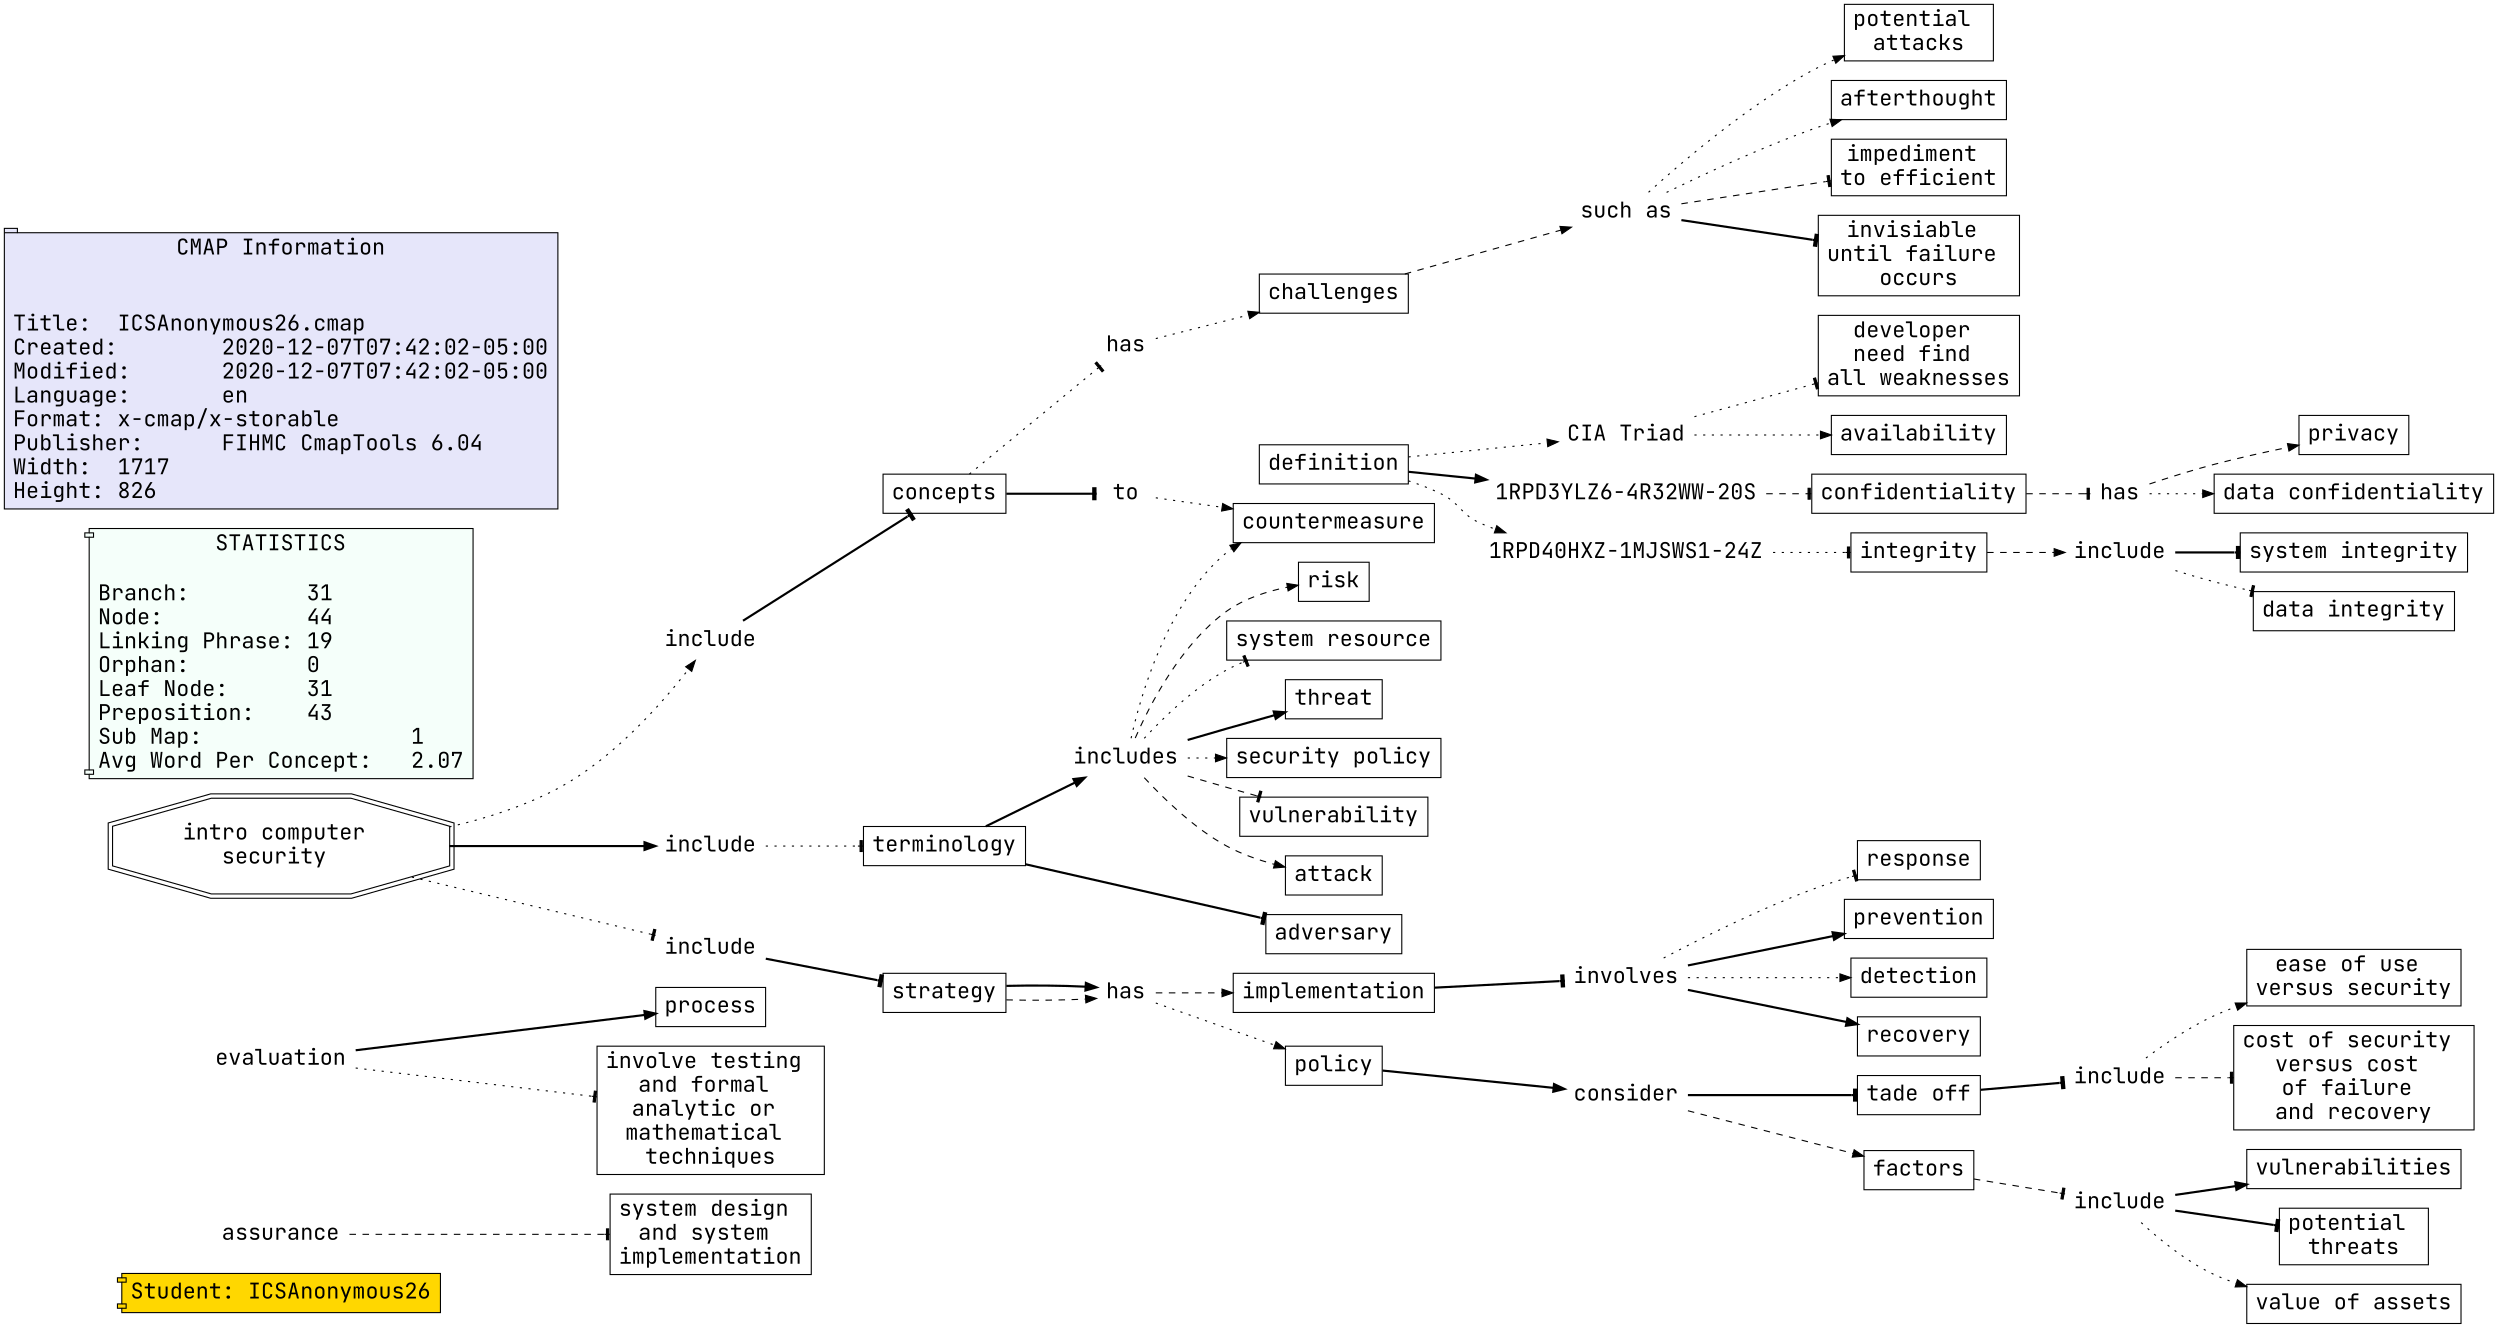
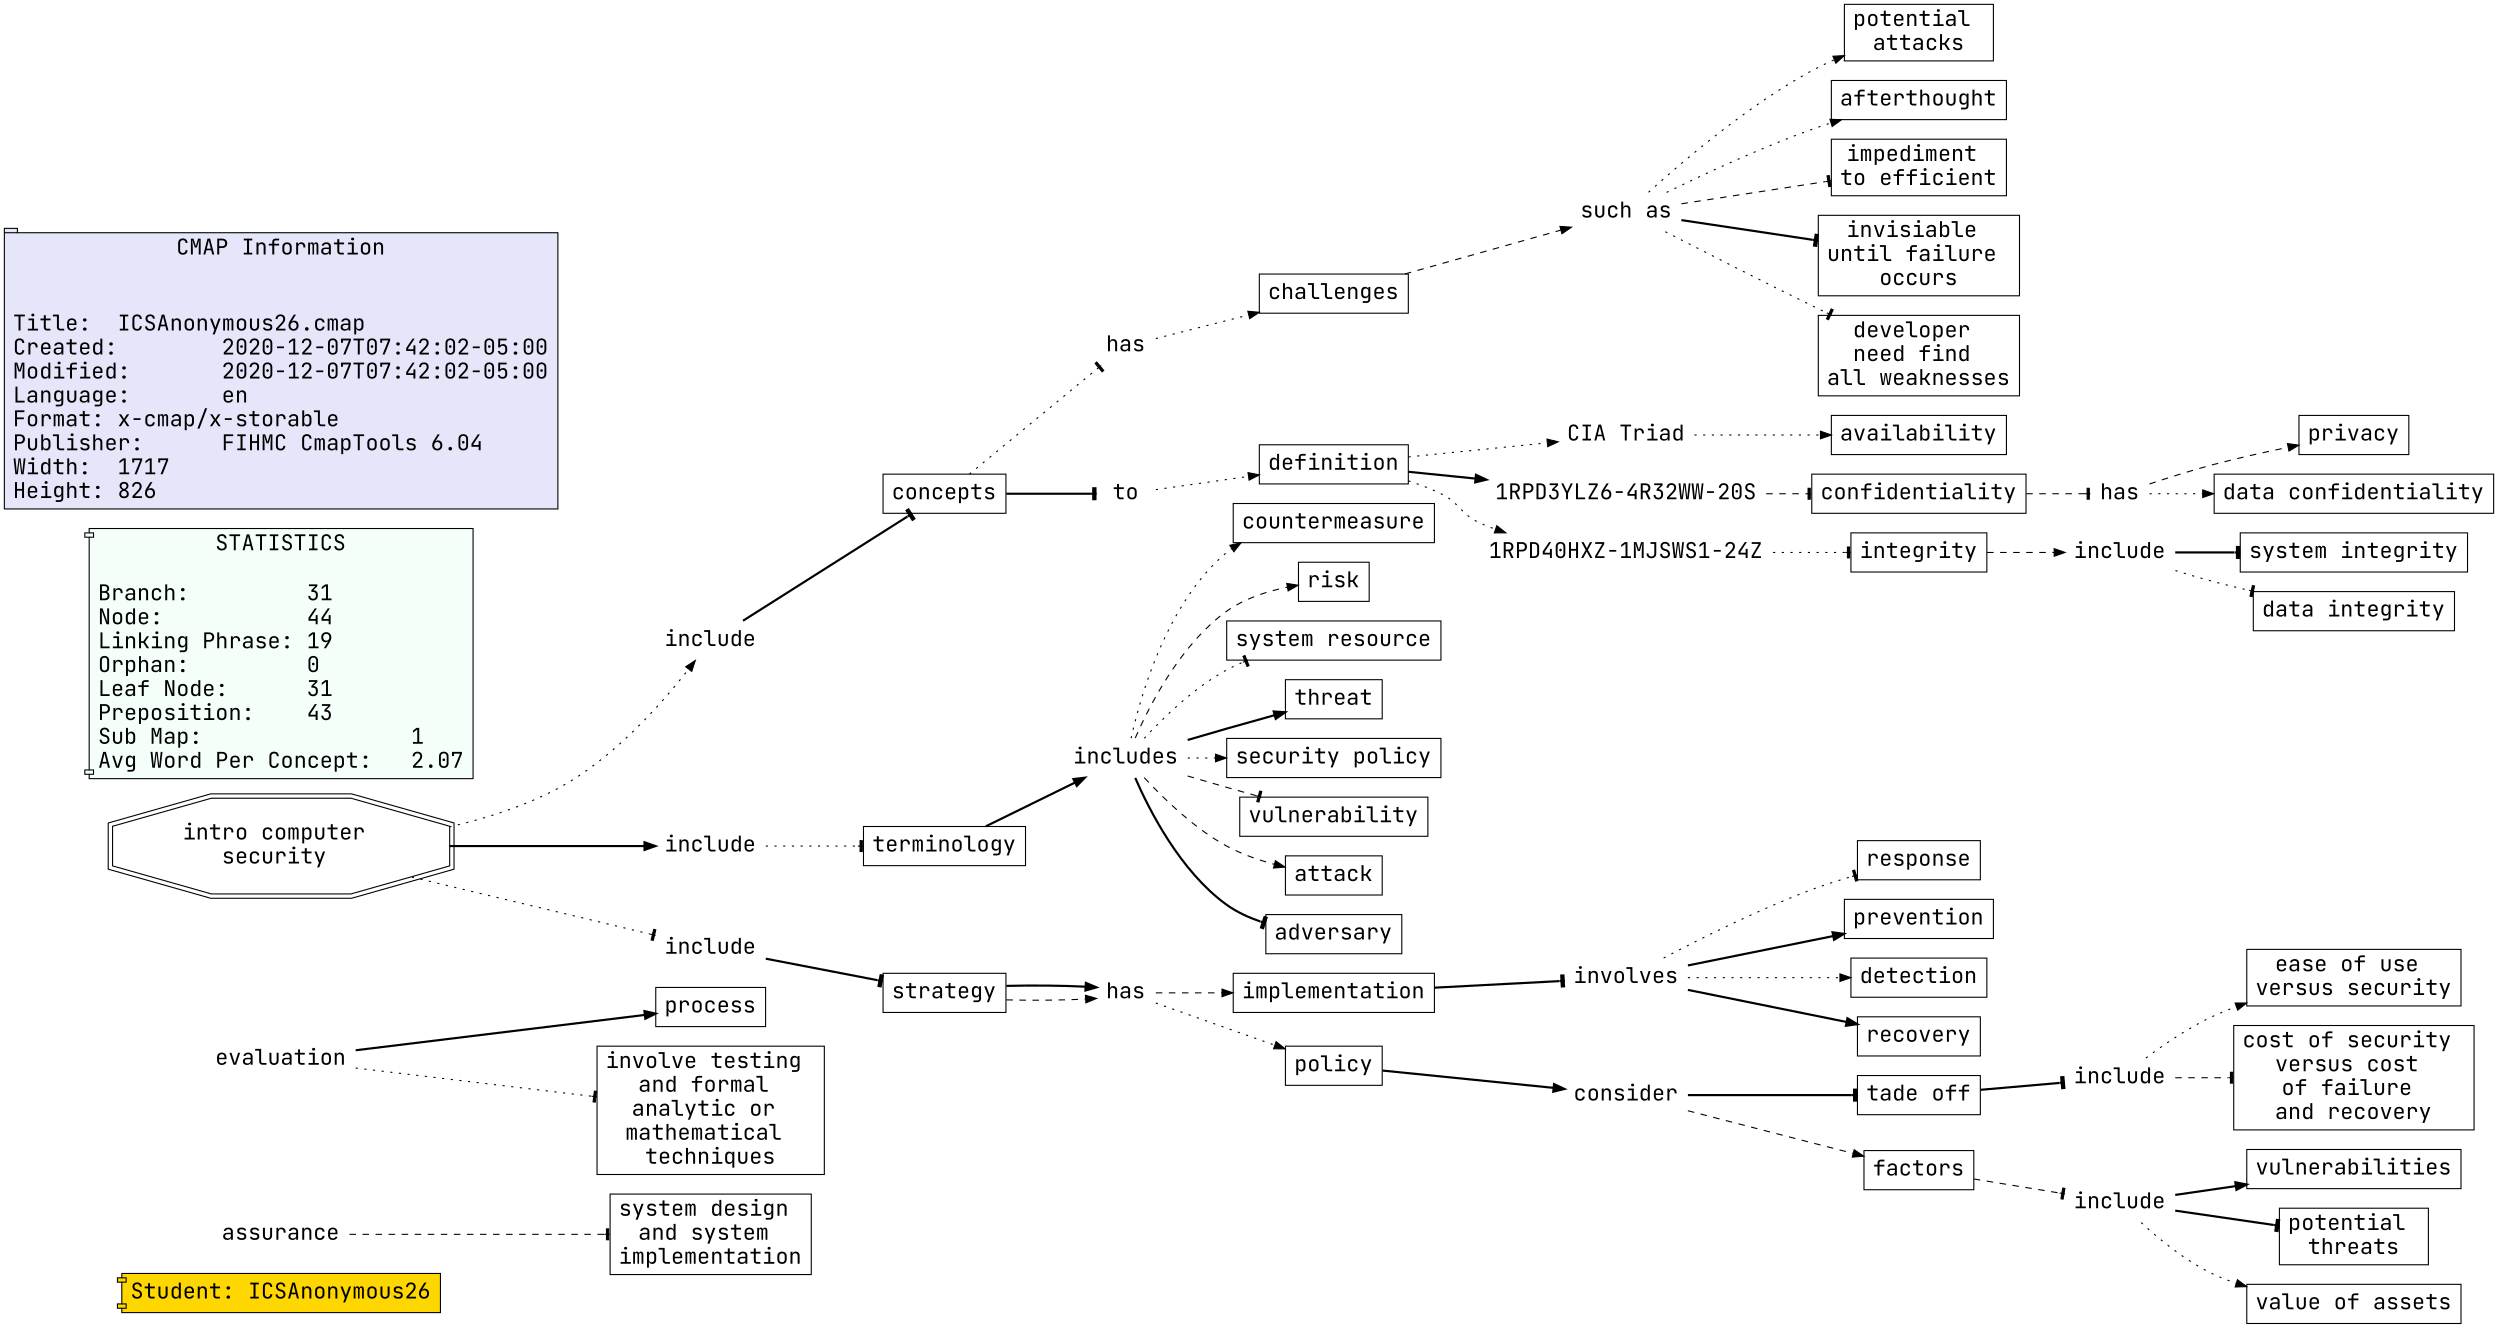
  digraph {
    fontname="JetBrains Mono"
    rankdir=LR
    node [fillcolor=white fontname="JetBrains Mono" fontsize=20 shape=rect style=filled]
    edge [arrowhead=normal constraint=true fontname="JetBrains Mono" style=dotted]
    n1 [fillcolor=gold label="Student: ICSAnonymous26" shape=component]
    n2 [label=assurance shape=none fillcolor="" style=""]
    n3 [label="system design \nand system \nimplementation"]
    n4 [label=evaluation shape=none fillcolor="" style=""]
    n5 [label=process]
    n6 [label="involve testing \nand formal \nanalytic or \nmathematical \ntechniques"]
    "1RPD40HXZ-1MJSWS1-24Z" [shape=none fillcolor="" style=""]
    n8 [label=integrity]
    n9 [label=include shape=none fillcolor="" style=""]
    n10 [label="data integrity\n"]
    n11 [label="system integrity\n"]
    n12 [label="CIA Triad" shape=none fillcolor="" style=""]
    n13 [label=availability]
    n14 [label=factors]
    n15 [label=include shape=none fillcolor="" style=""]
    n16 [label="value of assets\n"]
    n17 [label=vulnerabilities]
    n18 [label="potential \nthreats"]
    "1RPD3YLZ6-4R32WW-20S" [shape=none fillcolor="" style=""]
    n20 [label=confidentiality]
    n21 [label=has shape=none fillcolor="" style=""]
    n22 [label="data confidentiality\n"]
    n23 [label=privacy]
    n24 [label=terminology]
    n25 [label=includes shape=none fillcolor="" style=""]
    n26 [label=risk]
    n27 [label="system resource\n"]
    n28 [label=adversary]
    n29 [label=threat]
    n30 [label="security policy\n"]
    n31 [label=vulnerability]
    n32 [label=attack]
    n33 [label=countermeasure]
    n34 [label="such as" shape=none fillcolor="" style=""]
    n35 [label="impediment \nto efficient\n"]
    n36 [label="developer \nneed find \nall weaknesses\n"]
    n37 [label="invisiable \nuntil failure \noccurs"]
    n38 [label="potential \nattacks"]
    n39 [label=afterthought]
    n40 [label=involves shape=none fillcolor="" style=""]
    n41 [label=prevention]
    n42 [label=detection]
    n43 [label=recovery]
    n44 [label=response]
    n45 [label=concepts]
    n46 [label=has shape=none fillcolor="" style=""]
    n47 [label=to shape=none fillcolor="" style=""]
    n48 [label=challenges]
    n49 [label=definition]
    n50 [label=has shape=none fillcolor="" style=""]
    n51 [label=implementation]
    n52 [label=policy]
    n53 [label=consider shape=none fillcolor="" style=""]
    n54 [label="intro computer \nsecurity " shape=doubleoctagon]
    n55 [label=include shape=none fillcolor="" style=""]
    n56 [label=include shape=none fillcolor="" style=""]
    n57 [label=include shape=none fillcolor="" style=""]
    n58 [label=strategy]
    n59 [label="tade off"]
    n60 [label=include shape=none fillcolor="" style=""]
    n61 [label="cost of security \nversus cost \nof failure \nand recovery\n"]
    n62 [label="ease of use \nversus security\n"]
    n63 [Gsplines=true fillcolor="#F5FFFA" label="STATISTICS\n\lBranch:		31\lNode:		44\lLinking Phrase:	19\lOrphan:		0\lLeaf Node:	31\lPreposition:	43\lSub Map:		1\lAvg Word Per Concept:	2.07\l" shape=component]
    n64 [Gsplines=true fillcolor="#E6E6FA" label="CMAP Information\n\n\lTitle:	ICSAnonymous26.cmap\lCreated:	2020-12-07T07:42:02-05:00\lModified:	2020-12-07T07:42:02-05:00\lLanguage:	en\lFormat:	x-cmap/x-storable\lPublisher:	FIHMC CmapTools 6.04\lWidth:	1717\lHeight:	826\l" shape=tab]
    n2 -> n3 [arrowhead=tee style=dashed]
    n4 -> n5 [style=bold]
    n4 -> n6 [arrowhead=tee]
    "1RPD40HXZ-1MJSWS1-24Z" -> n8 [arrowhead=tee]
    n8 -> n9 [style=dashed]
    n9 -> n10 [arrowhead=tee]
    n9 -> n11 [arrowhead=tee style=bold]
    n12 -> n13
    n14 -> n15 [arrowhead=tee style=dashed]
    n15 -> n16
    n15 -> n17 [style=bold]
    n15 -> n18 [arrowhead=tee style=bold]
    "1RPD3YLZ6-4R32WW-20S" -> n20 [arrowhead=tee style=dashed]
    n20 -> n21 [arrowhead=tee style=dashed]
    n21 -> n22
    n21 -> n23 [style=dashed]
    n24 -> n25 [style=bold]
    n25 -> n26 [style=dashed]
    n25 -> n27 [arrowhead=tee]
-   n24 -> n28 [arrowhead=tee style=bold]
+   n25 -> n28 [arrowhead=tee style=bold]
    n25 -> n29 [style=bold]
    n25 -> n30
    n25 -> n31 [arrowhead=tee style=dashed]
    n25 -> n32 [style=dashed]
    n25 -> n33
    n34 -> n35 [arrowhead=tee style=dashed]
-   n12 -> n36 [arrowhead=tee]
+   n34 -> n36 [arrowhead=tee]
    n34 -> n37 [arrowhead=tee style=bold]
    n34 -> n38
    n34 -> n39
    n40 -> n41 [style=bold]
    n40 -> n42
    n40 -> n43 [style=bold]
    n40 -> n44 [arrowhead=tee]
    n45 -> n46 [arrowhead=tee]
    n45 -> n47 [arrowhead=tee style=bold]
    n46 -> n48
-   n47 -> n33
+   n47 -> n49
    n48 -> n34 [style=dashed]
    n49 -> "1RPD40HXZ-1MJSWS1-24Z"
    n49 -> n12
    n49 -> "1RPD3YLZ6-4R32WW-20S" [style=bold]
    n50 -> n51 [style=dashed]
    n50 -> n52
    n51 -> n40 [arrowhead=tee style=bold]
    n52 -> n53 [style=bold]
    n53 -> n14 [style=dashed]
    n53 -> n59 [arrowhead=tee style=bold]
    n54 -> n55 [arrowhead=tee]
    n54 -> n56 [style=bold]
    n54 -> n57
    n55 -> n58 [arrowhead=tee style=bold]
    n56 -> n24 [arrowhead=tee]
    n57 -> n45 [arrowhead=tee style=bold]
    n58 -> n50 [style=dashed]
    n58 -> n50 [style=bold]
    n59 -> n60 [arrowhead=tee style=bold]
    n60 -> n61 [arrowhead=tee style=dashed]
    n60 -> n62
  }
